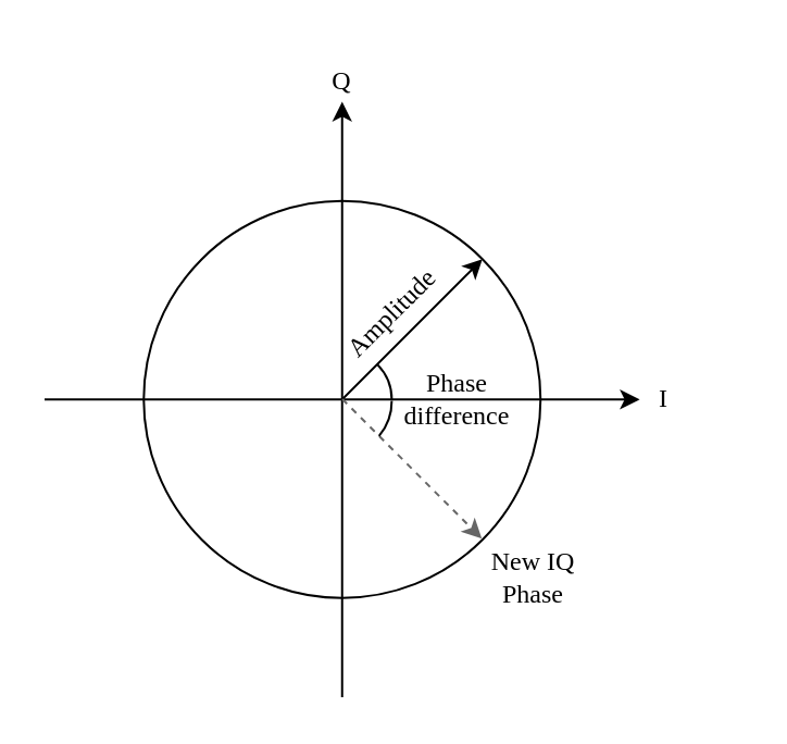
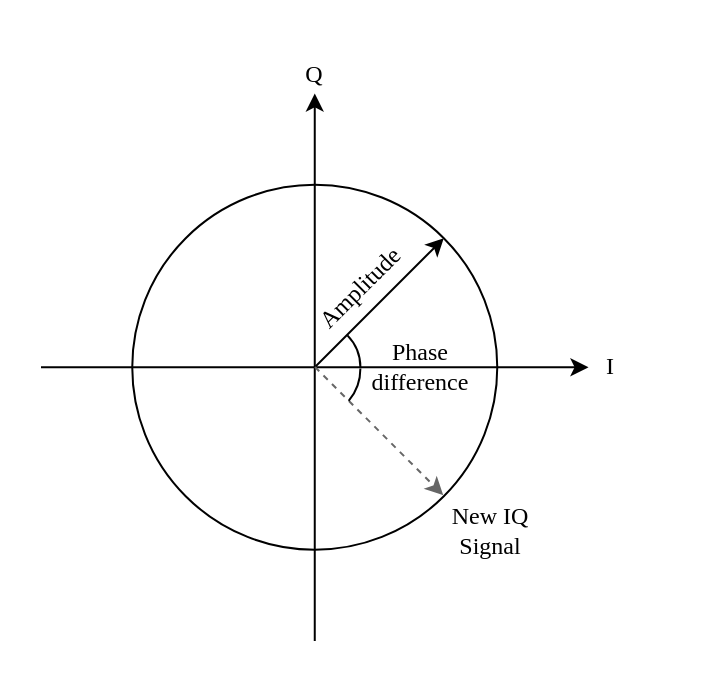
  <mxCell id="0" />
  <mxCell id="1" parent="0" />
  <mxCell id="2" value="" style="ellipse;whiteSpace=wrap;html=1;aspect=fixed;fillColor=none;strokeColor=#000000;" parent="1" vertex="1"><mxGeometry x="65.627" y="91.863" width="182.509" height="182.509" as="geometry" /></mxCell>
  <mxCell id="3" value="" style="endArrow=classic;html=1;rounded=0;" parent="1" edge="1"><mxGeometry width="50" height="50" relative="1" as="geometry"><mxPoint x="20" y="183.118" as="sourcePoint" /><mxPoint x="293.763" y="183.118" as="targetPoint" /></mxGeometry></mxCell>
  <mxCell id="4" value="" style="endArrow=classic;html=1;rounded=0;" parent="1" edge="1"><mxGeometry width="50" height="50" relative="1" as="geometry"><mxPoint x="156.881" y="320" as="sourcePoint" /><mxPoint x="156.881" y="46.236" as="targetPoint" /></mxGeometry></mxCell>
  <mxCell id="5" value="I" style="text;html=1;align=center;verticalAlign=middle;whiteSpace=wrap;rounded=0;fontFamily=modern;fontSource=https%3A%2F%2Fsourceforge.net%2Fprojects%2Fcm-unicode%2F;" parent="1" vertex="1"><mxGeometry x="270.949" y="166.008" width="68.441" height="34.221" as="geometry" /></mxCell>
  <mxCell id="6" value="Q" style="text;html=1;align=center;verticalAlign=middle;whiteSpace=wrap;rounded=0;fontFamily=modern;fontSource=https%3A%2F%2Fsourceforge.net%2Fprojects%2Fcm-unicode%2F;" parent="1" vertex="1"><mxGeometry x="122.661" y="20" width="68.441" height="34.221" as="geometry" /></mxCell>
  <mxCell id="7" value="" style="endArrow=classic;html=1;rounded=0;entryX=1;entryY=0;entryDx=0;entryDy=0;strokeColor=#000000;" parent="1" target="2" edge="1"><mxGeometry width="50" height="50" relative="1" as="geometry"><mxPoint x="156.881" y="183.118" as="sourcePoint" /><mxPoint x="213.915" y="126.084" as="targetPoint" /></mxGeometry></mxCell>
  <mxCell id="8" value="" style="verticalLabelPosition=bottom;verticalAlign=top;html=1;shape=mxgraph.basic.arc;startAngle=0.127;endAngle=0.25;" parent="1" vertex="1"><mxGeometry x="134.068" y="160.304" width="45.627" height="45.627" as="geometry" /></mxCell>
  <mxCell id="9" value="&lt;font face=&quot;Modern&quot; data-font-src=&quot;https://sourceforge.net/projects/cm-unicode/&quot;&gt;Phase&lt;/font&gt;&lt;font data-font-src=&quot;https://sourceforge.net/projects/cm-unicode/&quot; face=&quot;Modern&quot;&gt; difference&lt;/font&gt;" style="text;html=1;align=center;verticalAlign=middle;whiteSpace=wrap;rounded=0;" parent="1" vertex="1"><mxGeometry x="179.69" y="174.56" width="60.31" height="17.11" as="geometry" /></mxCell>
  <mxCell id="10" value="&lt;font data-font-src=&quot;https://sourceforge.net/projects/cm-unicode/&quot; face=&quot;modern&quot;&gt;Amplitude&lt;/font&gt;" style="text;html=1;align=center;verticalAlign=middle;whiteSpace=wrap;rounded=0;rotation=-45;" parent="1" vertex="1"><mxGeometry x="149.7" y="128.89" width="60" height="30" as="geometry" /></mxCell>
  <mxCell id="11" value="" style="endArrow=classic;html=1;rounded=0;entryX=1;entryY=0;entryDx=0;entryDy=0;strokeColor=#666666;dashed=1;" edge="1" parent="1"><mxGeometry width="50" height="50" relative="1" as="geometry"><mxPoint x="157.001" y="183" as="sourcePoint" /><mxPoint x="221.12" y="247.118" as="targetPoint" /></mxGeometry></mxCell>
  <mxCell id="12" value="" style="verticalLabelPosition=bottom;verticalAlign=top;html=1;shape=mxgraph.basic.arc;startAngle=0.138;endAngle=0.25;rotation=40;strokeColor=#000000;" vertex="1" parent="1"><mxGeometry x="129.69" y="158.89" width="50" height="50" as="geometry" /></mxCell>
- <mxCell id="13" value="&lt;font data-font-src=&quot;https://sourceforge.net/projects/cm-unicode/&quot; face=&quot;Modern&quot;&gt;New IQ Phase&lt;/font&gt;" style="text;html=1;align=center;verticalAlign=middle;whiteSpace=wrap;rounded=0;" vertex="1" parent="1"><mxGeometry x="220" y="250" width="50" height="30" as="geometry" /></mxCell>
+ <mxCell id="13" value="&lt;font data-font-src=&quot;https://sourceforge.net/projects/cm-unicode/&quot; face=&quot;Modern&quot;&gt;New IQ Signal&lt;/font&gt;" style="text;html=1;align=center;verticalAlign=middle;whiteSpace=wrap;rounded=0;" vertex="1" parent="1"><mxGeometry x="220" y="250" width="50" height="30" as="geometry" /></mxCell>
